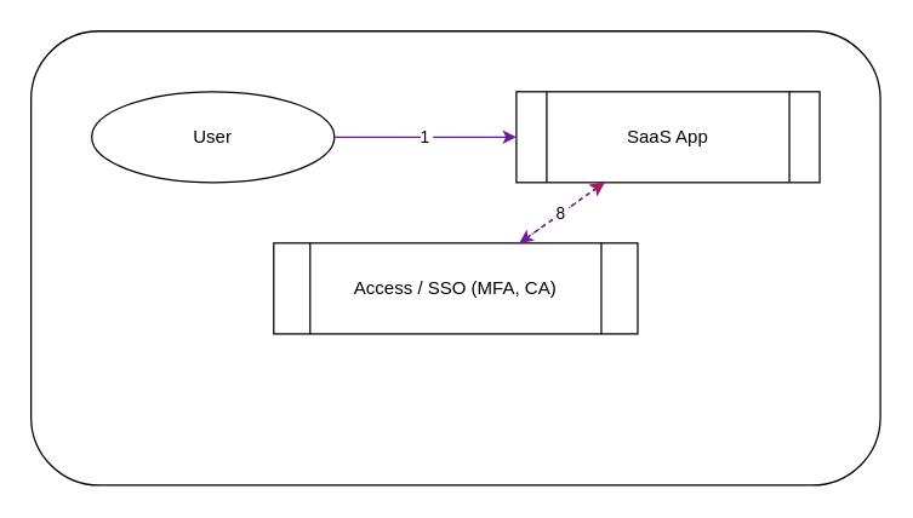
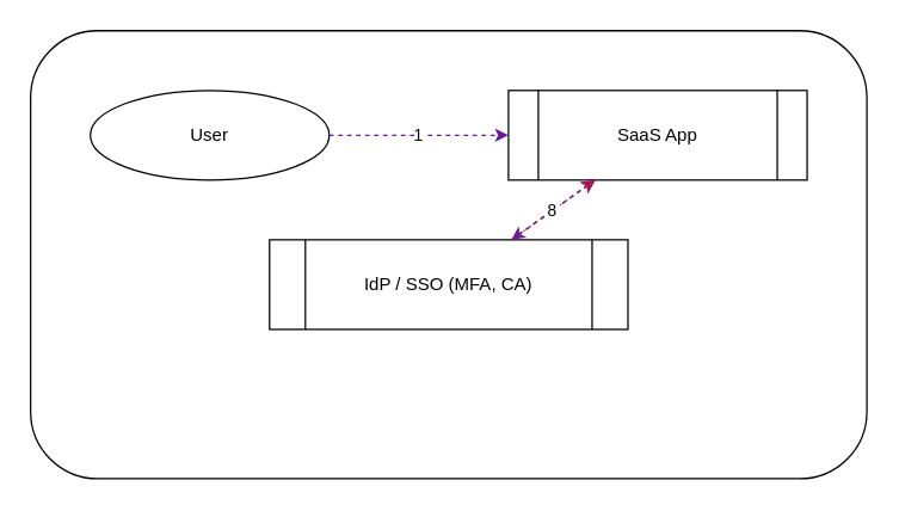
  <mxCell id="0" />
  <mxCell id="1" parent="0" />
  <mxCell id="2" value="Identity &amp; Access Zone" style="rounded=1;whiteSpace=wrap;html=1;strokeColor:#6a1b9a;fillColor:#f3e5f5;" vertex="1" parent="1"><mxGeometry x="20" y="20" width="560" height="300" as="geometry" /></mxCell>
  <mxCell id="3" value="User" style="shape=ellipse;whiteSpace=wrap;html=1;strokeColor:#666;fillColor:#fff;" vertex="1" parent="1"><mxGeometry x="60" y="60" width="160" height="60" as="geometry" /></mxCell>
  <mxCell id="4" value="SaaS App" style="shape=process;whiteSpace=wrap;html=1;strokeColor:#0d47a1;fillColor:#e3f2fd;" vertex="1" parent="1"><mxGeometry x="340" y="60" width="200" height="60" as="geometry" /></mxCell>
- <mxCell id="5" value="Access / SSO (MFA, CA)" style="shape=process;whiteSpace=wrap;html=1;strokeColor:#6a1b9a;fillColor:#ead7f7;" vertex="1" parent="1"><mxGeometry x="180" y="160" width="240" height="60" as="geometry" /></mxCell>
- <mxCell id="6" edge="1" parent="1" source="3" target="4" value="1" style="endArrow=classic;strokeColor=#6a1b9a;"><mxGeometry relative="1" as="geometry" /></mxCell>
+ <mxCell id="5" value="IdP / SSO (MFA, CA)" style="shape=process;whiteSpace=wrap;html=1;strokeColor:#6a1b9a;fillColor:#ead7f7;" vertex="1" parent="1"><mxGeometry x="180" y="160" width="240" height="60" as="geometry" /></mxCell>
+ <mxCell id="6" edge="1" parent="1" source="3" target="4" value="1" style="endArrow=classic;strokeColor=#6a1b9a;dashed=1;"><mxGeometry relative="1" as="geometry" /></mxCell>
  <mxCell id="7" edge="1" parent="1" source="4" target="5" value="2" style="dashed=1;endArrow=classic;strokeColor=#6a1b9a;"><mxGeometry relative="1" as="geometry" /></mxCell>
  <mxCell id="8" edge="1" parent="1" source="5" target="4" value="4" style="dashed=1;endArrow=classic;strokeColor=#6a1b9a;"><mxGeometry relative="1" as="geometry" /></mxCell>
  <mxCell id="9" edge="1" parent="1" source="5" target="4" value="8" style="dashed=1;dashPattern=1 4;endArrow=classic;strokeColor=#ad1457;"><mxGeometry relative="1" as="geometry" /></mxCell>
